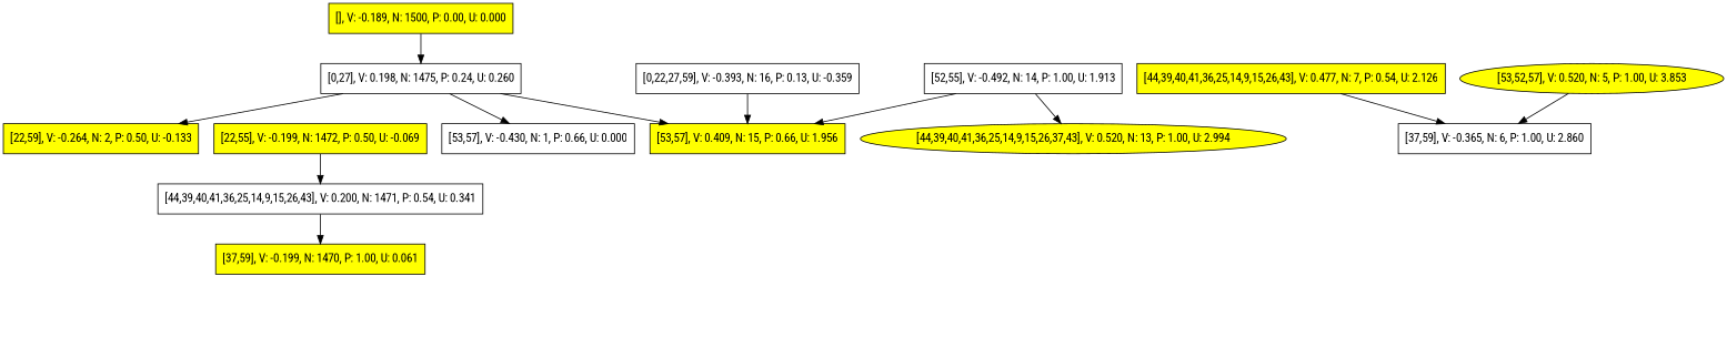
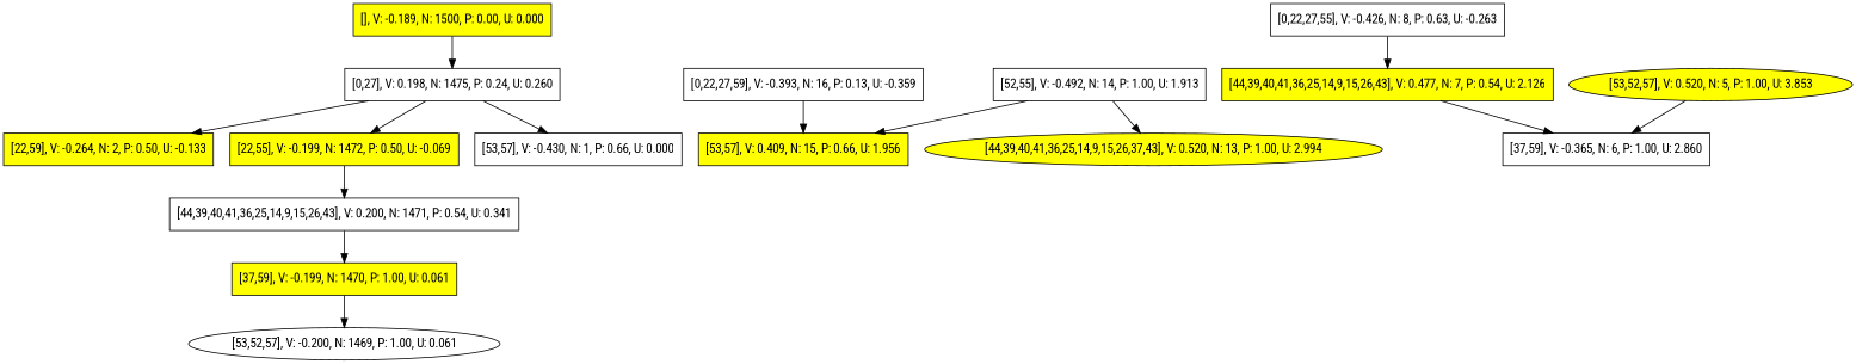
  digraph {
    fontname="Roboto Condensed"
    node [fontname="Roboto Condensed" shape=box]
    edge [fontname="Roboto Condensed"]
    n1 [fillcolor=yellow label="[], V: -0.189, N: 1500, P: 0.00, U: 0.000" style=filled]
    n2 [label="[0,27], V: 0.198, N: 1475, P: 0.24, U: 0.260"]
    n3 [fillcolor=yellow label="[22,59], V: -0.264, N: 2, P: 0.50, U: -0.133" style=filled]
    n4 [fillcolor=yellow label="[22,55], V: -0.199, N: 1472, P: 0.50, U: -0.069" style=filled]
    n5 [label="[53,57], V: -0.430, N: 1, P: 0.66, U: 0.000"]
    n6 [label="[0,22,27,59], V: -0.393, N: 16, P: 0.13, U: -0.359"]
    n7 [fillcolor=yellow label="[53,57], V: 0.409, N: 15, P: 0.66, U: 1.956" style=filled]
+   n8 [label="[0,22,27,55], V: -0.426, N: 8, P: 0.63, U: -0.263"]
    n9 [fillcolor=yellow label="[44,39,40,41,36,25,14,9,15,26,43], V: 0.477, N: 7, P: 0.54, U: 2.126" style=filled]
    n10 [label="[44,39,40,41,36,25,14,9,15,26,43], V: 0.200, N: 1471, P: 0.54, U: 0.341"]
    n11 [fillcolor=yellow label="[37,59], V: -0.199, N: 1470, P: 1.00, U: 0.061" style=filled]
+   n12 [label="[53,52,57], V: -0.200, N: 1469, P: 1.00, U: 0.061" shape=ellipse]
    n13 [label="[52,55], V: -0.492, N: 14, P: 1.00, U: 1.913"]
    n14 [fillcolor=yellow label="[44,39,40,41,36,25,14,9,15,26,37,43], V: 0.520, N: 13, P: 1.00, U: 2.994" shape=ellipse style=filled]
    n15 [label="[37,59], V: -0.365, N: 6, P: 1.00, U: 2.860"]
    n16 [fillcolor=yellow label="[53,52,57], V: 0.520, N: 5, P: 1.00, U: 3.853" shape=ellipse style=filled]
    n1 -> n2
    n2 -> n3
-   n2 -> n7
+   n2 -> n4
    n2 -> n5
    n4 -> n10
    n6 -> n7
+   n8 -> n9
    n9 -> n15
    n10 -> n11
+   n11 -> n12
    n13 -> n7
    n13 -> n14
    n16 -> n15
  }
